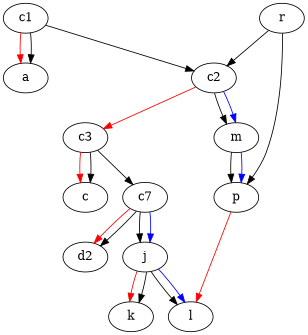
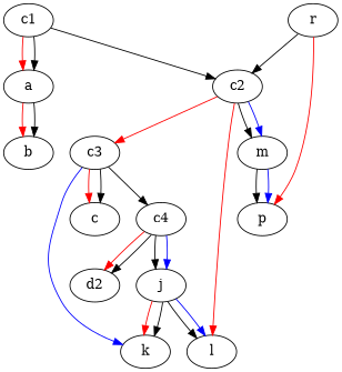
  digraph {
    edge [weight=1]
+   b [texlbl="\proof{\rl{\Sigma_{TR}}\ia{\vdash \B }}"]
    a [texlbl="\proof{\ix{\vdash \B^1 }\rl{!}\ib{\vdash !\B^0 }}"]
    c [texlbl="\proof{\rl{\Sigma_{FR}}\ia{\vdash \B }}"]
    d2 [texlbl="\proof{\ix{\text{and}}\rl{\text{Use}}\ib{\vdash \B \to !\B \to \B }}"]
    k [texlbl="\proof{\rl{\I}\ia{\B \vdash \B }}"]
    c3 [texlbl="\proof{\ix{\vdash \B }\ix{\B \vdash !\B \to \B }\rl{\C}\ic{\vdash !\B \to \B }}"]
-   c4 [texlbl="\proof{\ix{\vdash \B \to !\B \to \B }\ix{\B, \B \to !\B \to \B \vdash !\B \to \B }\rl{\C}\ic{\B \vdash !\B \to \B }}" label=c7]
+   c4 [texlbl="\proof{\ix{\vdash \B \to !\B \to \B }\ix{\B, \B \to !\B \to \B \vdash !\B \to \B }\rl{\C}\ic{\B \vdash !\B \to \B }}"]
    l [texlbl="\proof{\rl{\I}\ia{!\B \to\B \vdash !\B \to \B }}"]
    j [texlbl="\proof{\ix{\B \vdash \B }\ix{!\B \to\B \vdash !\B \to \B }\rl{\Pi_L}\ic{\B, \B \to !\B \to \B \vdash !\B \to \B }}"]
    c1 [texlbl="\proof{\ix{\vdash !\B }\ix{!\B \vdash \B }\rl{\C}\ic{\vdash \B }}"]
    c2 [texlbl="\proof{\ix{\vdash !\B \to \B }\ix{!\B, !\B \to \B \vdash \B}\rl{\C}\ic{!\B \vdash \B }}"]
    p [texlbl="\proof{\rl{\I}\ia{\B \vdash \B}}"]
    m [texlbl="\proof{\ix{!\B \vdash !\B}\ix{\B \vdash \B}\rl{\Pi_L}\ic{!\B, !\B \to \B \vdash \B}}"]
    r [texlbl="\proof{\ix{\vdash \B }\rl{\text{Assign}}\ib{\text{r} = }}"]
+   a -> b [color=red weight=5]
+   a -> b
+   k -> c3 [color=blue dir=back weight=5]
    c3 -> c [color=red weight=5]
    c3 -> c
    c3 -> c4
    c4 -> d2 [color=red weight=5]
    c4 -> d2
    c4 -> j
    l -> j [color=blue dir=back weight=5]
    j -> k [color=red weight=5]
    j -> k
    j -> c4 [color=blue dir=back weight=5]
    j -> l
    c1 -> a [color=red weight=5]
    c1 -> a
    c1 -> c2
    c2 -> c3 [color=red]
-   p -> l [color=red weight=5]
+   c2 -> l [color=red weight=5]
    c2 -> m
    p -> m [color=blue dir=back weight=5]
    m -> c2 [color=blue dir=back weight=5]
    m -> p
    r -> c2
-   r -> p [color=black weight=5]
+   r -> p [color=red weight=5]
  }
